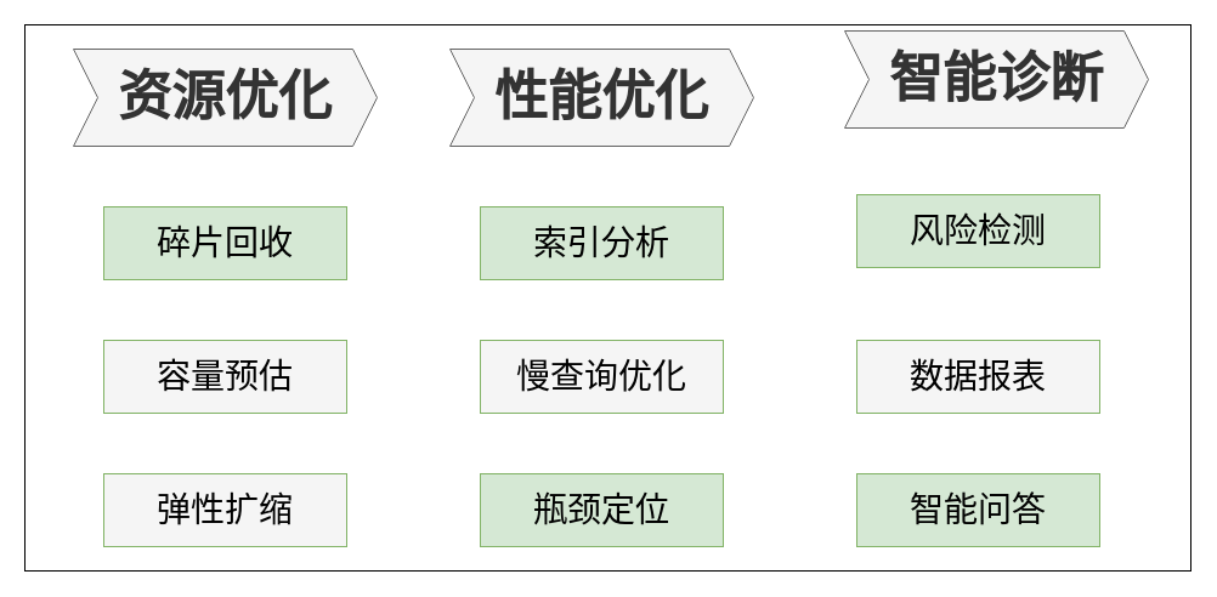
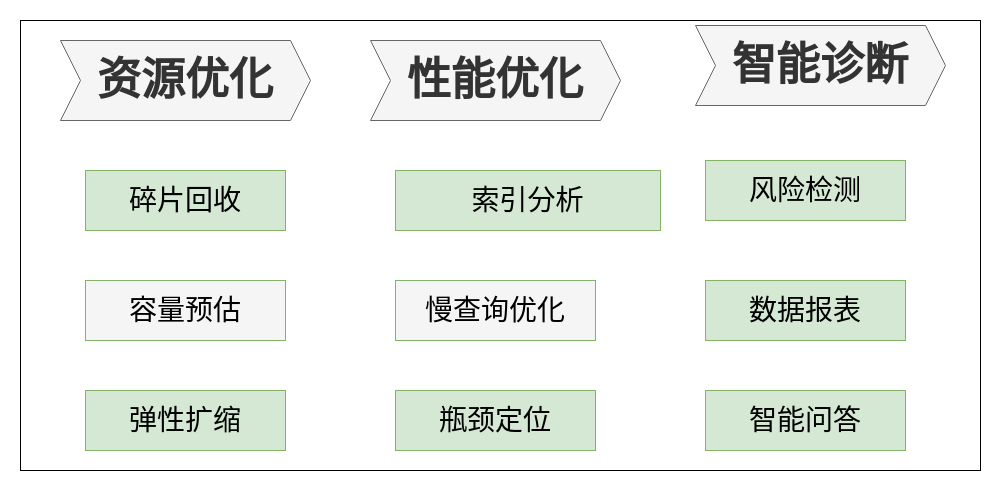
  <mxCell id="0" />
  <mxCell id="1" parent="0" />
  <mxCell id="2" value="" style="rounded=0;whiteSpace=wrap;html=1;" vertex="1" parent="1"><mxGeometry x="20" y="20" width="960" height="450" as="geometry" /></mxCell>
  <mxCell id="3" value="&lt;b style=&quot;border-color: var(--border-color);&quot;&gt;&lt;font style=&quot;border-color: var(--border-color); font-size: 44px;&quot;&gt;资源优化&lt;/font&gt;&lt;/b&gt;" style="shape=step;perimeter=stepPerimeter;whiteSpace=wrap;html=1;fixedSize=1;fillColor=#f5f5f5;fontColor=#333333;strokeColor=#666666;" vertex="1" parent="1"><mxGeometry x="60" y="40" width="250" height="80" as="geometry" /></mxCell>
  <mxCell id="4" value="&lt;b style=&quot;border-color: var(--border-color);&quot;&gt;&lt;font style=&quot;border-color: var(--border-color); font-size: 44px;&quot;&gt;性能优化&lt;/font&gt;&lt;/b&gt;" style="shape=step;perimeter=stepPerimeter;whiteSpace=wrap;html=1;fixedSize=1;fillColor=#f5f5f5;fontColor=#333333;strokeColor=#666666;" vertex="1" parent="1"><mxGeometry x="370" y="40" width="250" height="80" as="geometry" /></mxCell>
  <mxCell id="5" value="&lt;span style=&quot;font-size: 44px;&quot;&gt;&lt;b&gt;智能诊断&lt;/b&gt;&lt;/span&gt;" style="shape=step;perimeter=stepPerimeter;whiteSpace=wrap;html=1;fixedSize=1;fillColor=#f5f5f5;fontColor=#333333;strokeColor=#666666;" vertex="1" parent="1"><mxGeometry x="695" y="25" width="250" height="80" as="geometry" /></mxCell>
  <mxCell id="6" value="&lt;span style=&quot;font-size: 28px;&quot;&gt;风险检测&lt;/span&gt;" style="rounded=0;whiteSpace=wrap;html=1;fillColor=#d5e8d4;strokeColor=#82b366;" vertex="1" parent="1"><mxGeometry x="705" y="160" width="200" height="60" as="geometry" /></mxCell>
- <mxCell id="7" value="&lt;span style=&quot;font-size: 28px;&quot;&gt;数据报表&lt;/span&gt;" style="rounded=0;whiteSpace=wrap;html=1;fillColor=#f5f5f5;strokeColor=#82b366;" vertex="1" parent="1"><mxGeometry x="705" y="280" width="200" height="60" as="geometry" /></mxCell>
+ <mxCell id="7" value="&lt;span style=&quot;font-size: 28px;&quot;&gt;数据报表&lt;/span&gt;" style="rounded=0;whiteSpace=wrap;html=1;fillColor=#d5e8d4;strokeColor=#82b366;" vertex="1" parent="1"><mxGeometry x="705" y="280" width="200" height="60" as="geometry" /></mxCell>
  <mxCell id="8" value="&lt;span style=&quot;font-size: 28px;&quot;&gt;碎片回收&lt;/span&gt;" style="rounded=0;whiteSpace=wrap;html=1;fillColor=#d5e8d4;strokeColor=#82b366;" vertex="1" parent="1"><mxGeometry x="85" y="170" width="200" height="60" as="geometry" /></mxCell>
  <mxCell id="9" value="&lt;span style=&quot;font-size: 28px;&quot;&gt;容量预估&lt;/span&gt;" style="rounded=0;whiteSpace=wrap;html=1;fillColor=#f5f5f5;strokeColor=#82b366;" vertex="1" parent="1"><mxGeometry x="85" y="280" width="200" height="60" as="geometry" /></mxCell>
- <mxCell id="10" value="&lt;span style=&quot;font-size: 28px;&quot;&gt;索引分析&lt;/span&gt;" style="rounded=0;whiteSpace=wrap;html=1;fillColor=#d5e8d4;strokeColor=#82b366;" vertex="1" parent="1"><mxGeometry x="395" y="170" width="200" height="60" as="geometry" /></mxCell>
+ <mxCell id="10" value="&lt;span style=&quot;font-size: 28px;&quot;&gt;索引分析&lt;/span&gt;" style="rounded=0;whiteSpace=wrap;html=1;fillColor=#d5e8d4;strokeColor=#82b366;" vertex="1" parent="1"><mxGeometry x="395" y="170" width="265" height="60" as="geometry" /></mxCell>
  <mxCell id="11" value="&lt;span style=&quot;font-size: 28px;&quot;&gt;慢查询优化&lt;/span&gt;" style="rounded=0;whiteSpace=wrap;html=1;fillColor=#f5f5f5;strokeColor=#82b366;" vertex="1" parent="1"><mxGeometry x="395" y="280" width="200" height="60" as="geometry" /></mxCell>
- <mxCell id="12" value="&lt;span style=&quot;font-size: 28px;&quot;&gt;弹性扩缩&lt;/span&gt;" style="rounded=0;whiteSpace=wrap;html=1;fillColor=#f5f5f5;strokeColor=#82b366;" vertex="1" parent="1"><mxGeometry x="85" y="390" width="200" height="60" as="geometry" /></mxCell>
+ <mxCell id="12" value="&lt;span style=&quot;font-size: 28px;&quot;&gt;弹性扩缩&lt;/span&gt;" style="rounded=0;whiteSpace=wrap;html=1;fillColor=#d5e8d4;strokeColor=#82b366;" vertex="1" parent="1"><mxGeometry x="85" y="390" width="200" height="60" as="geometry" /></mxCell>
  <mxCell id="13" value="&lt;span style=&quot;font-size: 28px;&quot;&gt;瓶颈定位&lt;/span&gt;" style="rounded=0;whiteSpace=wrap;html=1;fillColor=#d5e8d4;strokeColor=#82b366;" vertex="1" parent="1"><mxGeometry x="395" y="390" width="200" height="60" as="geometry" /></mxCell>
  <mxCell id="14" value="&lt;span style=&quot;font-size: 28px;&quot;&gt;智能问答&lt;/span&gt;" style="rounded=0;whiteSpace=wrap;html=1;fillColor=#d5e8d4;strokeColor=#82b366;" vertex="1" parent="1"><mxGeometry x="705" y="390" width="200" height="60" as="geometry" /></mxCell>
